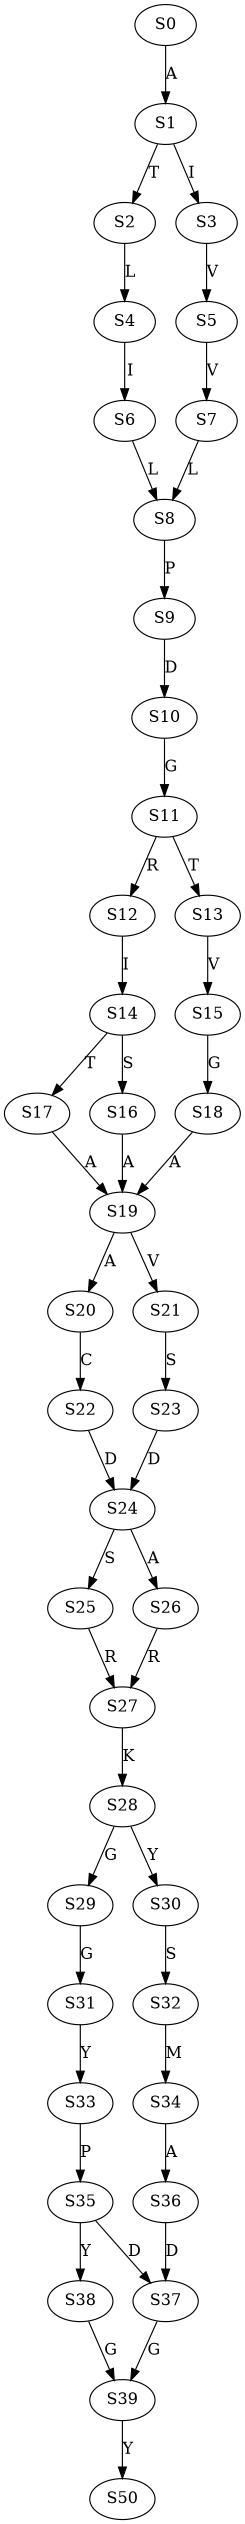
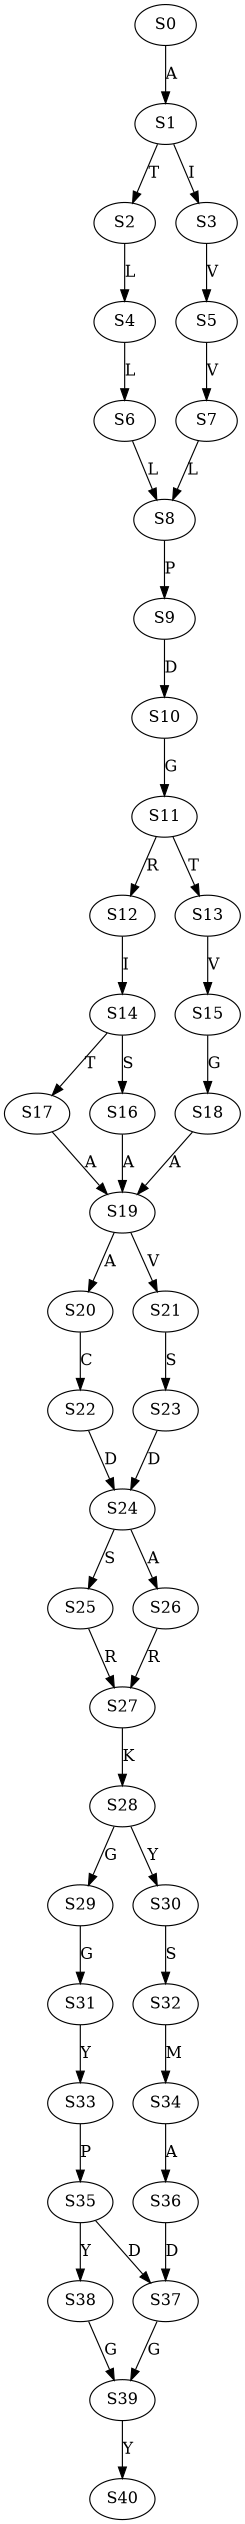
  strict digraph {
    S0
    S1
    S2
    S3
    S4
    S5
    S6
    S7
    S8
    S9
    S10
    S11
    S12
    S13
    S14
    S15
    S16
    S17
    S18
    S19
    S20
    S21
    S22
    S23
    S24
    S25
    S26
    S27
    S28
    S29
    S30
    S31
    S32
    S33
    S34
    S35
    S36
    S37
    S38
    S39
-   S40 [label=S50]
+   S40
    S0 -> S1 [label=A]
    S1 -> S2 [label=T]
    S1 -> S3 [label=I]
    S2 -> S4 [label=L]
    S3 -> S5 [label=V]
-   S4 -> S6 [label=I]
+   S4 -> S6 [label=L]
    S5 -> S7 [label=V]
    S6 -> S8 [label=L]
    S7 -> S8 [label=L]
    S8 -> S9 [label=P]
    S9 -> S10 [label=D]
    S10 -> S11 [label=G]
    S11 -> S12 [label=R]
    S11 -> S13 [label=T]
    S12 -> S14 [label=I]
    S13 -> S15 [label=V]
    S14 -> S16 [label=S]
    S14 -> S17 [label=T]
    S15 -> S18 [label=G]
    S16 -> S19 [label=A]
    S17 -> S19 [label=A]
    S18 -> S19 [label=A]
    S19 -> S20 [label=A]
    S19 -> S21 [label=V]
    S20 -> S22 [label=C]
    S21 -> S23 [label=S]
    S22 -> S24 [label=D]
    S23 -> S24 [label=D]
    S24 -> S25 [label=S]
    S24 -> S26 [label=A]
    S25 -> S27 [label=R]
    S26 -> S27 [label=R]
    S27 -> S28 [label=K]
    S28 -> S29 [label=G]
    S28 -> S30 [label=Y]
    S29 -> S31 [label=G]
    S30 -> S32 [label=S]
    S31 -> S33 [label=Y]
    S32 -> S34 [label=M]
    S33 -> S35 [label=P]
    S34 -> S36 [label=A]
    S35 -> S37 [label=D]
    S35 -> S38 [label=Y]
    S36 -> S37 [label=D]
    S37 -> S39 [label=G]
    S38 -> S39 [label=G]
    S39 -> S40 [label=Y]
  }
